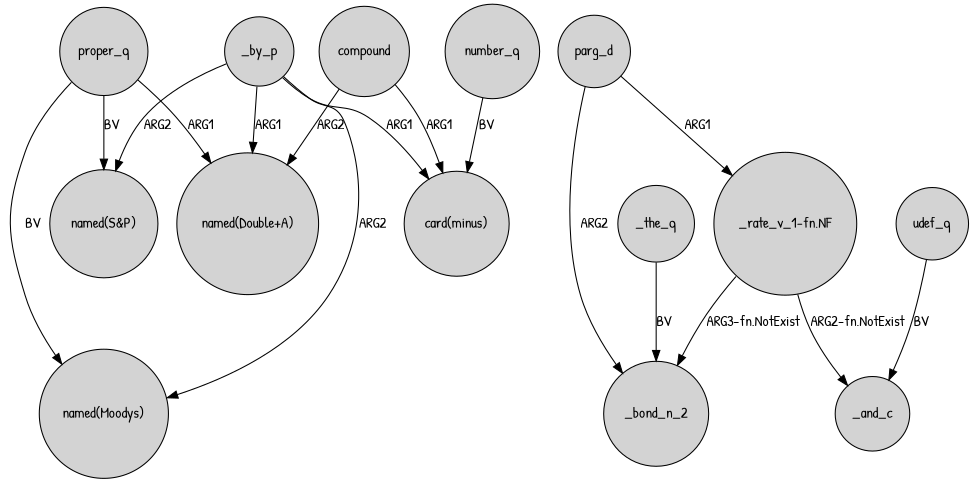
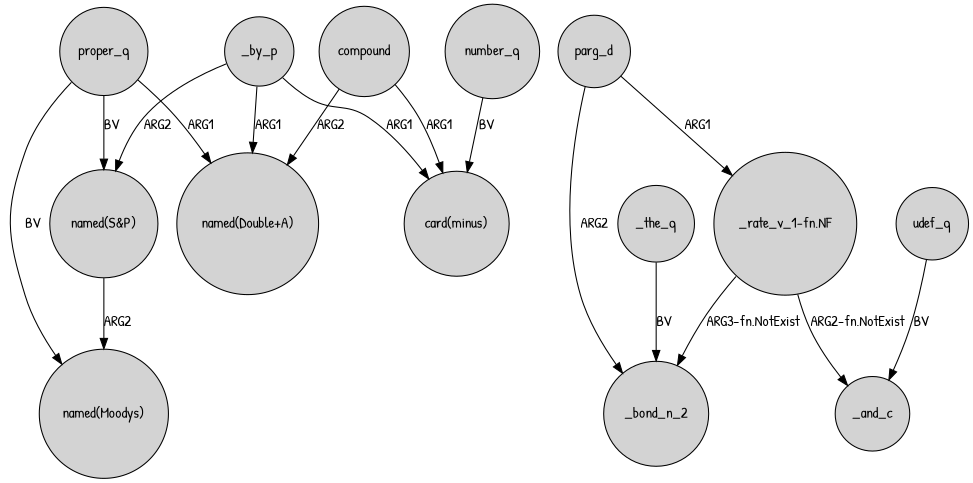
  digraph {
    fontname="Patrick Hand"
    node [fontname="Patrick Hand" shape=circle style=filled]
    edge [fontname="Patrick Hand"]
    compound
    "named(Double+A)"
    "card(minus)"
    number_q
    parg_d
    "_rate_v_1-fn.NF"
    n7 [label=_bond_n_2]
    _and_c
    proper_q
    "named(Moodys)"
    "named(S&P)"
    _by_p
    _the_q
    udef_q
    compound -> "named(Double+A)" [label=ARG2]
    compound -> "card(minus)" [label=ARG1]
    number_q -> "card(minus)" [label=BV]
    parg_d -> "_rate_v_1-fn.NF" [label=ARG1]
    parg_d -> n7 [label=ARG2]
    "_rate_v_1-fn.NF" -> n7 [label="ARG3-fn.NotExist"]
    "_rate_v_1-fn.NF" -> _and_c [label="ARG2-fn.NotExist"]
    proper_q -> "named(Double+A)" [label=ARG1]
    proper_q -> "named(Moodys)" [label=BV]
    proper_q -> "named(S&P)" [label=BV]
    _by_p -> "named(Double+A)" [label=ARG1]
    _by_p -> "card(minus)" [label=ARG1]
-   _by_p -> "named(Moodys)" [label=ARG2]
+   "named(S&P)" -> "named(Moodys)" [label=ARG2]
    _by_p -> "named(S&P)" [label=ARG2]
    _the_q -> n7 [label=BV]
    udef_q -> _and_c [label=BV]
  }
